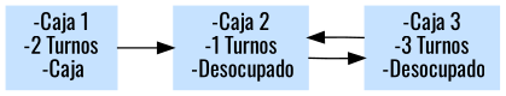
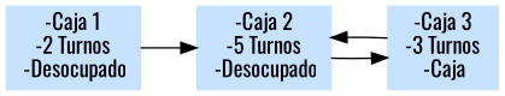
  digraph {
    fontname=Oswald
    rankdir=LR
    node [color=slategray1 fontname=Oswald shape=box style=filled]
    edge [fontname=Oswald]
-   n1 [label="-Caja 1\n -2 Turnos \n -Caja"]
-   n2 [label="-Caja 2\n -1 Turnos \n -Desocupado"]
-   n3 [label="-Caja 3\n -3 Turnos \n -Desocupado"]
+   n1 [label="-Caja 1\n -2 Turnos \n -Desocupado"]
+   n2 [label="-Caja 2\n -5 Turnos \n -Desocupado"]
+   n3 [label="-Caja 3\n -3 Turnos \n -Caja"]
    n1 -> n2
    n2 -> n3
    n2 -> n3 [dir=back]
  }
